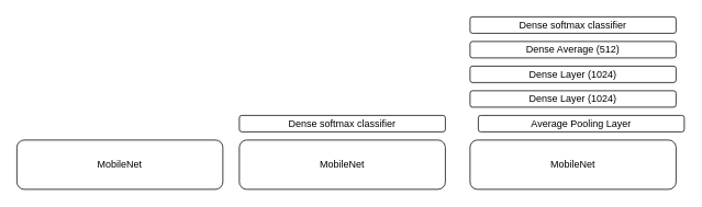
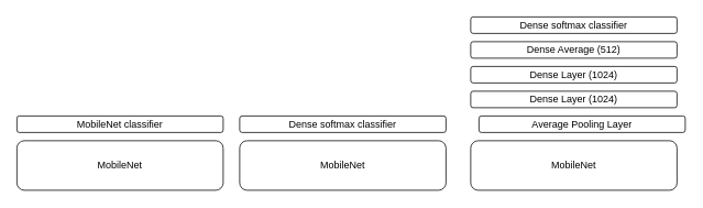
  <mxCell id="0" />
  <mxCell id="1" parent="0" />
  <mxCell id="2" value="MobileNet" style="rounded=1;whiteSpace=wrap;html=1;" parent="1" vertex="1"><mxGeometry x="20" y="170" width="250" height="60" as="geometry" /></mxCell>
+ <mxCell id="3" value="MobileNet classifier" style="rounded=1;whiteSpace=wrap;html=1;" parent="1" vertex="1"><mxGeometry x="20" y="140" width="250" height="20" as="geometry" /></mxCell>
  <mxCell id="4" value="MobileNet" style="rounded=1;whiteSpace=wrap;html=1;" parent="1" vertex="1"><mxGeometry x="290" y="170" width="250" height="60" as="geometry" /></mxCell>
  <mxCell id="5" value="Dense softmax classifier" style="rounded=1;whiteSpace=wrap;html=1;" parent="1" vertex="1"><mxGeometry x="290" y="140" width="250" height="20" as="geometry" /></mxCell>
  <mxCell id="6" value="MobileNet" style="rounded=1;whiteSpace=wrap;html=1;" parent="1" vertex="1"><mxGeometry x="570" y="170" width="250" height="60" as="geometry" /></mxCell>
  <mxCell id="7" value="Dense Layer (1024)" style="rounded=1;whiteSpace=wrap;html=1;" parent="1" vertex="1"><mxGeometry x="570" y="110" width="250" height="20" as="geometry" /></mxCell>
  <mxCell id="8" value="Dense Layer (1024)" style="rounded=1;whiteSpace=wrap;html=1;" parent="1" vertex="1"><mxGeometry x="570" y="80" width="250" height="20" as="geometry" /></mxCell>
  <mxCell id="9" value="Dense Average (512)" style="rounded=1;whiteSpace=wrap;html=1;" parent="1" vertex="1"><mxGeometry x="570" y="50" width="250" height="20" as="geometry" /></mxCell>
  <mxCell id="10" value="Dense softmax classifier" style="rounded=1;whiteSpace=wrap;html=1;" parent="1" vertex="1"><mxGeometry x="570" y="20" width="250" height="20" as="geometry" /></mxCell>
  <mxCell id="11" value="Average Pooling Layer" style="rounded=1;whiteSpace=wrap;html=1;" parent="1" vertex="1"><mxGeometry x="580" y="140" width="250" height="20" as="geometry" /></mxCell>
